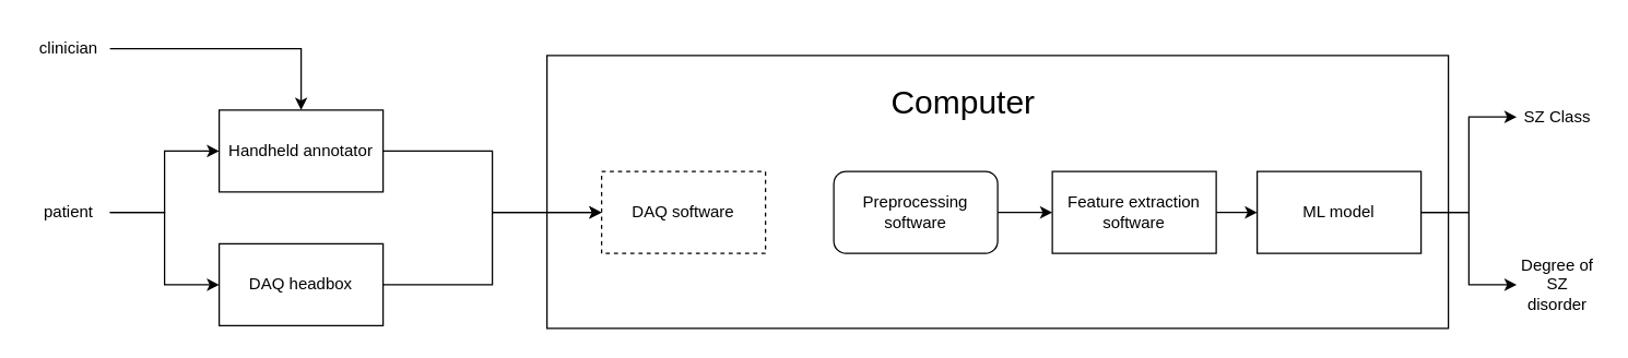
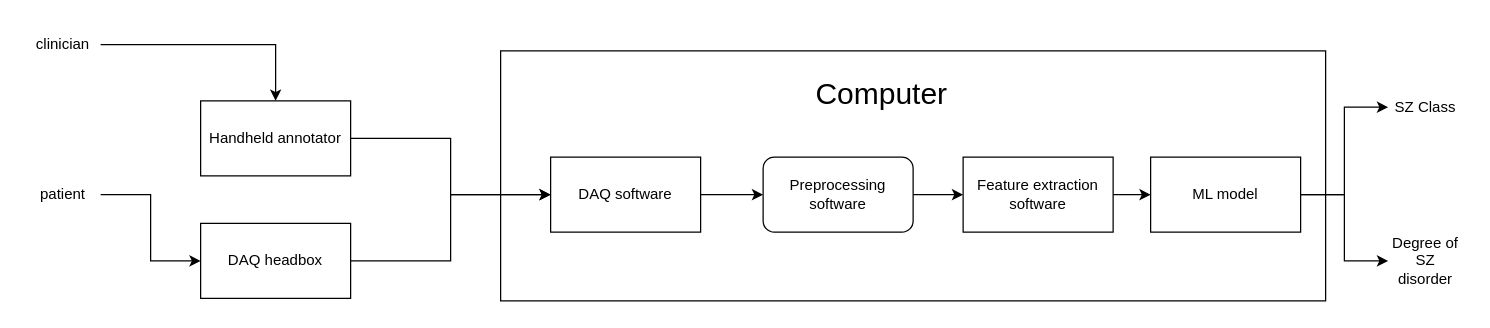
  <mxCell id="0" />
  <mxCell id="1" parent="0" />
  <mxCell id="2" value="" style="rounded=0;whiteSpace=wrap;html=1;" vertex="1" parent="1"><mxGeometry x="400" y="40" width="660" height="200" as="geometry" /></mxCell>
  <mxCell id="3" style="edgeStyle=orthogonalEdgeStyle;rounded=0;orthogonalLoop=1;jettySize=auto;html=1;exitX=1;exitY=0.5;exitDx=0;exitDy=0;entryX=0;entryY=0.5;entryDx=0;entryDy=0;" edge="1" parent="1" source="5" target="9"><mxGeometry relative="1" as="geometry" /></mxCell>
- <mxCell id="4" style="edgeStyle=orthogonalEdgeStyle;rounded=0;orthogonalLoop=1;jettySize=auto;html=1;exitX=1;exitY=0.5;exitDx=0;exitDy=0;" edge="1" parent="1" source="5" target="11"><mxGeometry relative="1" as="geometry" /></mxCell>
  <mxCell id="5" value="patient&lt;br&gt;" style="text;html=1;strokeColor=none;fillColor=none;align=center;verticalAlign=middle;whiteSpace=wrap;rounded=0;" vertex="1" parent="1"><mxGeometry x="20" y="140" width="60" height="30" as="geometry" /></mxCell>
  <mxCell id="6" style="edgeStyle=orthogonalEdgeStyle;rounded=0;orthogonalLoop=1;jettySize=auto;html=1;exitX=1;exitY=0.5;exitDx=0;exitDy=0;entryX=0.5;entryY=0;entryDx=0;entryDy=0;" edge="1" parent="1" source="7" target="11"><mxGeometry relative="1" as="geometry" /></mxCell>
  <mxCell id="7" value="clinician" style="text;html=1;strokeColor=none;fillColor=none;align=center;verticalAlign=middle;whiteSpace=wrap;rounded=0;" vertex="1" parent="1"><mxGeometry x="20" y="20" width="60" height="30" as="geometry" /></mxCell>
  <mxCell id="8" style="edgeStyle=orthogonalEdgeStyle;rounded=0;orthogonalLoop=1;jettySize=auto;html=1;exitX=1;exitY=0.5;exitDx=0;exitDy=0;entryX=0;entryY=0.5;entryDx=0;entryDy=0;" edge="1" parent="1" source="9" target="13"><mxGeometry relative="1" as="geometry" /></mxCell>
  <mxCell id="9" value="DAQ headbox" style="rounded=0;whiteSpace=wrap;html=1;" vertex="1" parent="1"><mxGeometry x="160" y="178" width="120" height="60" as="geometry" /></mxCell>
  <mxCell id="10" style="edgeStyle=orthogonalEdgeStyle;rounded=0;orthogonalLoop=1;jettySize=auto;html=1;exitX=1;exitY=0.5;exitDx=0;exitDy=0;" edge="1" parent="1" source="11" target="13"><mxGeometry relative="1" as="geometry" /></mxCell>
  <mxCell id="11" value="Handheld annotator" style="rounded=0;whiteSpace=wrap;html=1;" vertex="1" parent="1"><mxGeometry x="160" y="80" width="120" height="60" as="geometry" /></mxCell>
- <mxCell id="13" value="DAQ software" style="rounded=0;whiteSpace=wrap;html=1;dashed=1;" vertex="1" parent="1"><mxGeometry x="440" y="125" width="120" height="60" as="geometry" /></mxCell>
+ <mxCell id="12" style="edgeStyle=orthogonalEdgeStyle;rounded=0;orthogonalLoop=1;jettySize=auto;html=1;exitX=1;exitY=0.5;exitDx=0;exitDy=0;entryX=0;entryY=0.5;entryDx=0;entryDy=0;" edge="1" parent="1" source="13" target="15"><mxGeometry relative="1" as="geometry" /></mxCell>
+ <mxCell id="13" value="DAQ software" style="rounded=0;whiteSpace=wrap;html=1;" vertex="1" parent="1"><mxGeometry x="440" y="125" width="120" height="60" as="geometry" /></mxCell>
  <mxCell id="14" style="edgeStyle=orthogonalEdgeStyle;rounded=0;orthogonalLoop=1;jettySize=auto;html=1;exitX=1;exitY=0.5;exitDx=0;exitDy=0;entryX=0;entryY=0.5;entryDx=0;entryDy=0;" edge="1" parent="1" source="15" target="17"><mxGeometry relative="1" as="geometry" /></mxCell>
  <mxCell id="15" value="Preprocessing software" style="whiteSpace=wrap;html=1;rounded=1;" vertex="1" parent="1"><mxGeometry x="610" y="125" width="120" height="60" as="geometry" /></mxCell>
  <mxCell id="16" style="edgeStyle=orthogonalEdgeStyle;rounded=0;orthogonalLoop=1;jettySize=auto;html=1;exitX=1;exitY=0.5;exitDx=0;exitDy=0;" edge="1" parent="1" source="17" target="20"><mxGeometry relative="1" as="geometry" /></mxCell>
  <mxCell id="17" value="Feature extraction software" style="rounded=0;whiteSpace=wrap;html=1;" vertex="1" parent="1"><mxGeometry x="770" y="125" width="120" height="60" as="geometry" /></mxCell>
  <mxCell id="18" style="edgeStyle=orthogonalEdgeStyle;rounded=0;orthogonalLoop=1;jettySize=auto;html=1;exitX=1;exitY=0.5;exitDx=0;exitDy=0;entryX=0;entryY=0.5;entryDx=0;entryDy=0;" edge="1" parent="1" source="20" target="22"><mxGeometry relative="1" as="geometry" /></mxCell>
  <mxCell id="19" style="edgeStyle=orthogonalEdgeStyle;rounded=0;orthogonalLoop=1;jettySize=auto;html=1;exitX=1;exitY=0.5;exitDx=0;exitDy=0;entryX=0;entryY=0.5;entryDx=0;entryDy=0;" edge="1" parent="1" source="20" target="23"><mxGeometry relative="1" as="geometry" /></mxCell>
  <mxCell id="20" value="ML model" style="rounded=0;whiteSpace=wrap;html=1;" vertex="1" parent="1"><mxGeometry x="920" y="125" width="120" height="60" as="geometry" /></mxCell>
  <mxCell id="21" value="&lt;font style=&quot;font-size: 24px;&quot;&gt;Computer&lt;/font&gt;" style="text;html=1;strokeColor=none;fillColor=none;align=center;verticalAlign=middle;whiteSpace=wrap;rounded=0;" vertex="1" parent="1"><mxGeometry x="670" y="60" width="70" height="30" as="geometry" /></mxCell>
  <mxCell id="22" value="SZ Class" style="text;html=1;strokeColor=none;fillColor=none;align=center;verticalAlign=middle;whiteSpace=wrap;rounded=0;" vertex="1" parent="1"><mxGeometry x="1110" y="70" width="60" height="30" as="geometry" /></mxCell>
  <mxCell id="23" value="Degree of SZ disorder" style="text;html=1;strokeColor=none;fillColor=none;align=center;verticalAlign=middle;whiteSpace=wrap;rounded=0;" vertex="1" parent="1"><mxGeometry x="1110" y="193" width="60" height="30" as="geometry" /></mxCell>
